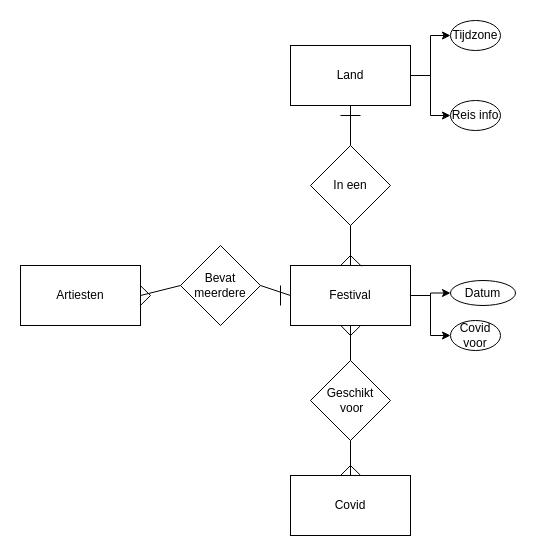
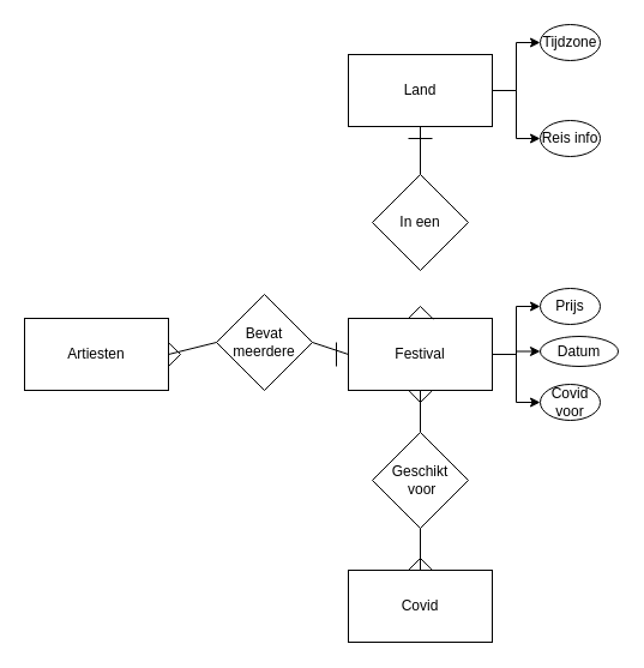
  <mxCell id="0" />
  <mxCell id="1" parent="0" />
+ <mxCell id="2" style="edgeStyle=orthogonalEdgeStyle;rounded=0;orthogonalLoop=1;jettySize=auto;html=1;exitX=1;exitY=0.5;exitDx=0;exitDy=0;entryX=0;entryY=0.5;entryDx=0;entryDy=0;" edge="1" parent="1" source="5" target="6"><mxGeometry relative="1" as="geometry" /></mxCell>
  <mxCell id="3" style="edgeStyle=orthogonalEdgeStyle;rounded=0;orthogonalLoop=1;jettySize=auto;html=1;exitX=1;exitY=0.5;exitDx=0;exitDy=0;" edge="1" parent="1" source="5" target="7"><mxGeometry relative="1" as="geometry" /></mxCell>
  <mxCell id="4" style="edgeStyle=orthogonalEdgeStyle;rounded=0;orthogonalLoop=1;jettySize=auto;html=1;exitX=1;exitY=0.5;exitDx=0;exitDy=0;entryX=0;entryY=0.5;entryDx=0;entryDy=0;" edge="1" parent="1" source="5" target="8"><mxGeometry relative="1" as="geometry" /></mxCell>
  <mxCell id="5" value="Festival" style="rounded=0;whiteSpace=wrap;html=1;" vertex="1" parent="1"><mxGeometry x="290" y="265" width="120" height="60" as="geometry" /></mxCell>
+ <mxCell id="6" value="Prijs" style="ellipse;whiteSpace=wrap;html=1;" vertex="1" parent="1"><mxGeometry x="450" y="240" width="50" height="30" as="geometry" /></mxCell>
  <mxCell id="7" value="Datum" style="ellipse;whiteSpace=wrap;html=1;" vertex="1" parent="1"><mxGeometry x="450" y="280" width="65" height="25" as="geometry" /></mxCell>
  <mxCell id="8" value="Covid voor" style="ellipse;whiteSpace=wrap;html=1;" vertex="1" parent="1"><mxGeometry x="450" y="320" width="50" height="30" as="geometry" /></mxCell>
  <mxCell id="9" value="In een" style="rhombus;whiteSpace=wrap;html=1;" vertex="1" parent="1"><mxGeometry x="310" y="145" width="80" height="80" as="geometry" /></mxCell>
  <mxCell id="10" style="edgeStyle=orthogonalEdgeStyle;rounded=0;orthogonalLoop=1;jettySize=auto;html=1;exitX=1;exitY=0.5;exitDx=0;exitDy=0;entryX=0;entryY=0.5;entryDx=0;entryDy=0;" edge="1" parent="1" source="12" target="18"><mxGeometry relative="1" as="geometry" /></mxCell>
  <mxCell id="11" style="edgeStyle=orthogonalEdgeStyle;rounded=0;orthogonalLoop=1;jettySize=auto;html=1;exitX=1;exitY=0.5;exitDx=0;exitDy=0;entryX=0;entryY=0.5;entryDx=0;entryDy=0;" edge="1" parent="1" source="12" target="19"><mxGeometry relative="1" as="geometry" /></mxCell>
  <mxCell id="12" value="Land" style="rounded=0;whiteSpace=wrap;html=1;" vertex="1" parent="1"><mxGeometry x="290" y="45" width="120" height="60" as="geometry" /></mxCell>
  <mxCell id="13" value="" style="endArrow=none;html=1;entryX=0.5;entryY=1;entryDx=0;entryDy=0;" edge="1" parent="1" target="12"><mxGeometry width="50" height="50" relative="1" as="geometry"><mxPoint x="350" y="145" as="sourcePoint" /><mxPoint x="380" y="255" as="targetPoint" /></mxGeometry></mxCell>
  <mxCell id="14" value="" style="endArrow=none;html=1;" edge="1" parent="1"><mxGeometry width="50" height="50" relative="1" as="geometry"><mxPoint x="340" y="115" as="sourcePoint" /><mxPoint x="360" y="115" as="targetPoint" /></mxGeometry></mxCell>
- <mxCell id="15" value="" style="endArrow=none;html=1;exitX=0.5;exitY=1;exitDx=0;exitDy=0;entryX=0.5;entryY=0;entryDx=0;entryDy=0;" edge="1" parent="1" source="9" target="5"><mxGeometry width="50" height="50" relative="1" as="geometry"><mxPoint x="330" y="305" as="sourcePoint" /><mxPoint x="380" y="255" as="targetPoint" /></mxGeometry></mxCell>
  <mxCell id="16" value="" style="endArrow=none;html=1;exitX=0.418;exitY=-0.001;exitDx=0;exitDy=0;exitPerimeter=0;" edge="1" parent="1" source="5"><mxGeometry width="50" height="50" relative="1" as="geometry"><mxPoint x="330" y="305" as="sourcePoint" /><mxPoint x="350" y="255" as="targetPoint" /></mxGeometry></mxCell>
  <mxCell id="17" value="" style="endArrow=none;html=1;entryX=0.59;entryY=0.009;entryDx=0;entryDy=0;entryPerimeter=0;" edge="1" parent="1" target="5"><mxGeometry width="50" height="50" relative="1" as="geometry"><mxPoint x="350" y="255" as="sourcePoint" /><mxPoint x="380" y="255" as="targetPoint" /></mxGeometry></mxCell>
  <mxCell id="18" value="Tijdzone" style="ellipse;whiteSpace=wrap;html=1;" vertex="1" parent="1"><mxGeometry x="450" y="20" width="50" height="30" as="geometry" /></mxCell>
  <mxCell id="19" value="Reis info" style="ellipse;whiteSpace=wrap;html=1;" vertex="1" parent="1"><mxGeometry x="450" y="100" width="50" height="30" as="geometry" /></mxCell>
  <mxCell id="20" value="Covid" style="rounded=0;whiteSpace=wrap;html=1;" vertex="1" parent="1"><mxGeometry x="290" y="475" width="120" height="60" as="geometry" /></mxCell>
  <mxCell id="21" value="" style="endArrow=none;html=1;exitX=0.5;exitY=1;exitDx=0;exitDy=0;entryX=0.5;entryY=0;entryDx=0;entryDy=0;" edge="1" parent="1" target="25" source="5"><mxGeometry width="50" height="50" relative="1" as="geometry"><mxPoint x="360" y="585" as="sourcePoint" /><mxPoint x="350" y="355" as="targetPoint" /></mxGeometry></mxCell>
  <mxCell id="22" value="" style="endArrow=none;html=1;entryX=0.418;entryY=0.998;entryDx=0;entryDy=0;entryPerimeter=0;" edge="1" parent="1" target="5"><mxGeometry width="50" height="50" relative="1" as="geometry"><mxPoint x="350" y="335" as="sourcePoint" /><mxPoint x="330" y="335" as="targetPoint" /></mxGeometry></mxCell>
  <mxCell id="23" value="" style="endArrow=none;html=1;exitX=0.5;exitY=1;exitDx=0;exitDy=0;entryX=0.5;entryY=0;entryDx=0;entryDy=0;" edge="1" parent="1" source="25" target="20"><mxGeometry width="50" height="50" relative="1" as="geometry"><mxPoint x="350" y="445" as="sourcePoint" /><mxPoint x="360" y="705" as="targetPoint" /></mxGeometry></mxCell>
  <mxCell id="24" value="" style="endArrow=none;html=1;entryX=0.418;entryY=0.998;entryDx=0;entryDy=0;entryPerimeter=0;exitX=0.582;exitY=1.006;exitDx=0;exitDy=0;exitPerimeter=0;" edge="1" parent="1" source="5"><mxGeometry width="50" height="50" relative="1" as="geometry"><mxPoint x="370" y="345" as="sourcePoint" /><mxPoint x="350.16" y="334.88" as="targetPoint" /></mxGeometry></mxCell>
  <mxCell id="25" value="Geschikt&lt;br&gt;&amp;nbsp;voor" style="rhombus;whiteSpace=wrap;html=1;" vertex="1" parent="1"><mxGeometry x="310" y="360" width="80" height="80" as="geometry" /></mxCell>
  <mxCell id="26" value="Artiesten" style="rounded=0;whiteSpace=wrap;html=1;" vertex="1" parent="1"><mxGeometry x="20" y="265" width="120" height="60" as="geometry" /></mxCell>
  <mxCell id="27" value="Bevat meerdere" style="rhombus;whiteSpace=wrap;html=1;" vertex="1" parent="1"><mxGeometry x="180" y="245" width="80" height="80" as="geometry" /></mxCell>
  <mxCell id="28" value="" style="endArrow=none;html=1;exitX=1;exitY=0.5;exitDx=0;exitDy=0;entryX=0;entryY=0.5;entryDx=0;entryDy=0;" edge="1" parent="1" source="27" target="5"><mxGeometry width="50" height="50" relative="1" as="geometry"><mxPoint x="370" y="325" as="sourcePoint" /><mxPoint x="420" y="275" as="targetPoint" /></mxGeometry></mxCell>
  <mxCell id="29" value="" style="endArrow=none;html=1;" edge="1" parent="1"><mxGeometry width="50" height="50" relative="1" as="geometry"><mxPoint x="280" y="305" as="sourcePoint" /><mxPoint x="280" y="285" as="targetPoint" /></mxGeometry></mxCell>
  <mxCell id="30" value="" style="endArrow=none;html=1;exitX=1;exitY=0.5;exitDx=0;exitDy=0;entryX=0;entryY=0.5;entryDx=0;entryDy=0;" edge="1" parent="1" source="26" target="27"><mxGeometry width="50" height="50" relative="1" as="geometry"><mxPoint x="370" y="325" as="sourcePoint" /><mxPoint x="420" y="275" as="targetPoint" /></mxGeometry></mxCell>
  <mxCell id="31" value="" style="endArrow=none;html=1;entryX=0.998;entryY=0.669;entryDx=0;entryDy=0;entryPerimeter=0;" edge="1" parent="1" target="26"><mxGeometry width="50" height="50" relative="1" as="geometry"><mxPoint x="150" y="295" as="sourcePoint" /><mxPoint x="142" y="305" as="targetPoint" /></mxGeometry></mxCell>
  <mxCell id="32" value="" style="endArrow=none;html=1;exitX=1;exitY=0.337;exitDx=0;exitDy=0;exitPerimeter=0;" edge="1" parent="1" source="26"><mxGeometry width="50" height="50" relative="1" as="geometry"><mxPoint x="150" y="275" as="sourcePoint" /><mxPoint x="150" y="295" as="targetPoint" /></mxGeometry></mxCell>
  <mxCell id="33" value="" style="endArrow=none;html=1;exitX=0.418;exitY=-0.002;exitDx=0;exitDy=0;exitPerimeter=0;" edge="1" parent="1" source="20"><mxGeometry width="50" height="50" relative="1" as="geometry"><mxPoint x="320" y="455" as="sourcePoint" /><mxPoint x="350" y="465" as="targetPoint" /></mxGeometry></mxCell>
  <mxCell id="34" value="" style="endArrow=none;html=1;entryX=0.584;entryY=-0.002;entryDx=0;entryDy=0;entryPerimeter=0;" edge="1" parent="1" target="20"><mxGeometry width="50" height="50" relative="1" as="geometry"><mxPoint x="350" y="465" as="sourcePoint" /><mxPoint x="360" y="465" as="targetPoint" /></mxGeometry></mxCell>
